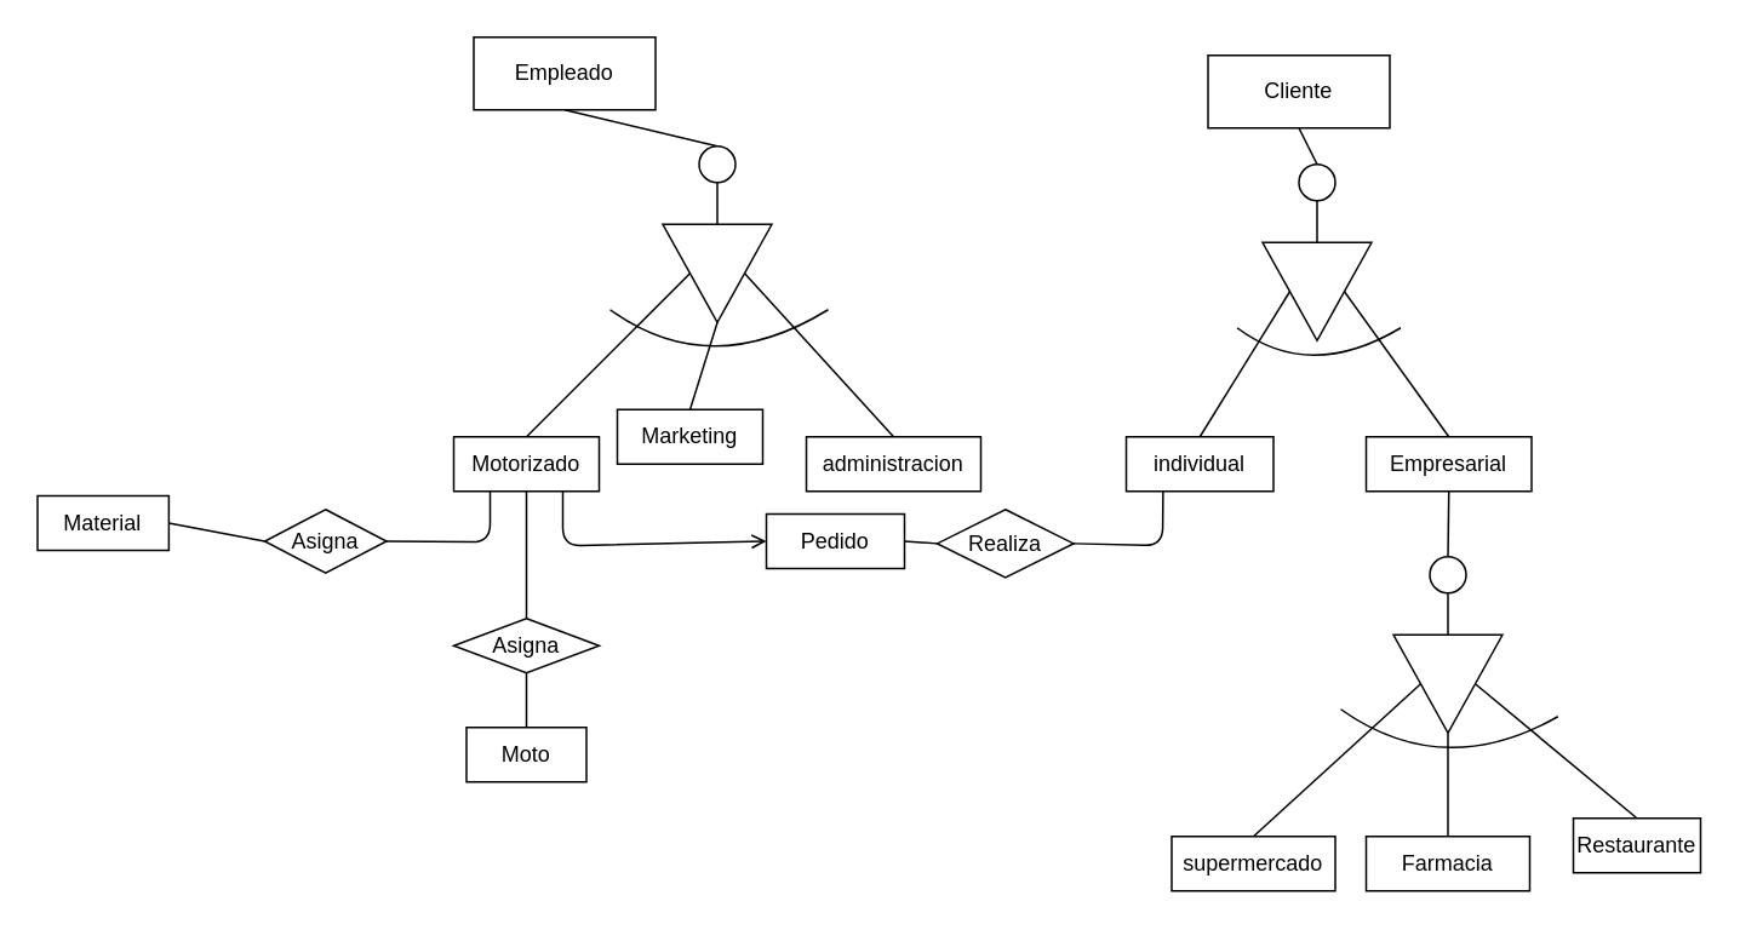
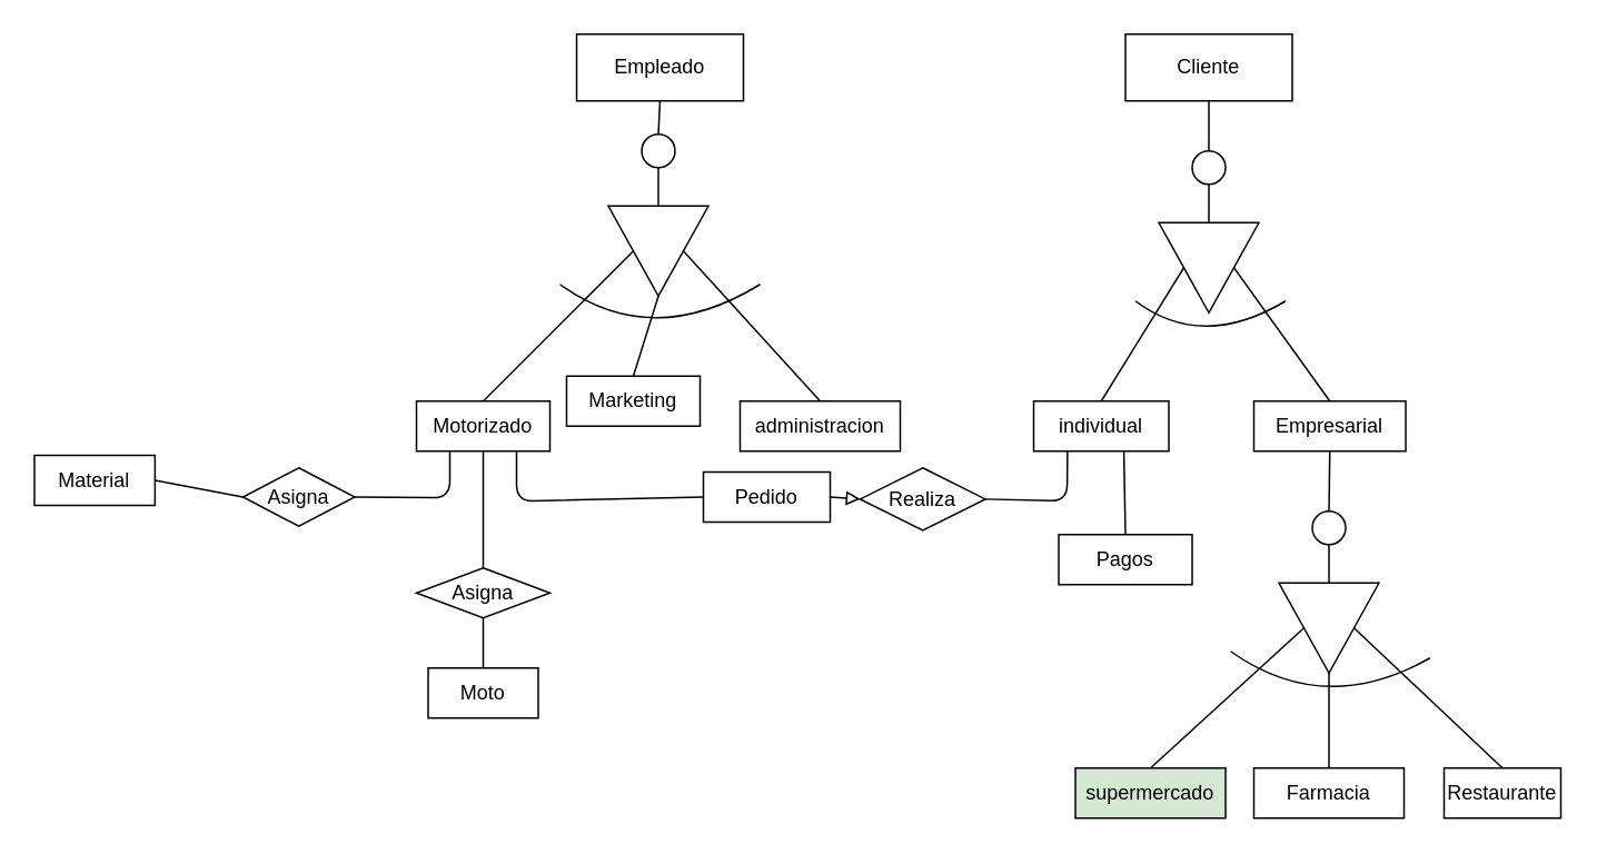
  <mxCell id="0" />
  <mxCell id="1" parent="0" />
- <mxCell id="2" value="Empleado" style="whiteSpace=wrap;html=1;align=center;" parent="1" vertex="1"><mxGeometry x="260" y="20" width="100" height="40" as="geometry" /></mxCell>
+ <mxCell id="2" value="Empleado" style="whiteSpace=wrap;html=1;align=center;" parent="1" vertex="1"><mxGeometry x="345" y="20" width="100" height="40" as="geometry" /></mxCell>
  <mxCell id="3" style="edgeStyle=none;html=1;exitX=0.5;exitY=1;exitDx=0;exitDy=0;entryX=0.5;entryY=0;entryDx=0;entryDy=0;endArrow=none;endFill=0;strokeWidth=1;" parent="1" source="6" target="32" edge="1"><mxGeometry relative="1" as="geometry" /></mxCell>
  <mxCell id="4" style="edgeStyle=none;html=1;exitX=0.25;exitY=1;exitDx=0;exitDy=0;entryX=1;entryY=0.5;entryDx=0;entryDy=0;endArrow=none;endFill=0;" parent="1" source="6" target="37" edge="1"><mxGeometry relative="1" as="geometry"><Array as="points"><mxPoint x="269" y="298" /></Array></mxGeometry></mxCell>
- <mxCell id="5" style="html=1;exitX=0.75;exitY=1;exitDx=0;exitDy=0;entryX=0;entryY=0.5;entryDx=0;entryDy=0;endArrow=open;endFill=0;" parent="1" source="6" target="35" edge="1"><mxGeometry relative="1" as="geometry"><Array as="points"><mxPoint x="309" y="300" /></Array></mxGeometry></mxCell>
+ <mxCell id="5" style="html=1;exitX=0.75;exitY=1;exitDx=0;exitDy=0;entryX=0;entryY=0.5;entryDx=0;entryDy=0;endArrow=none;endFill=0;" parent="1" source="6" target="35" edge="1"><mxGeometry relative="1" as="geometry"><Array as="points"><mxPoint x="309" y="300" /></Array></mxGeometry></mxCell>
  <mxCell id="6" value="Motorizado" style="whiteSpace=wrap;html=1;align=center;" parent="1" vertex="1"><mxGeometry x="249" y="240" width="80" height="30" as="geometry" /></mxCell>
  <mxCell id="7" value="Empresarial" style="whiteSpace=wrap;html=1;align=center;" parent="1" vertex="1"><mxGeometry x="751" y="240" width="91" height="30" as="geometry" /></mxCell>
  <mxCell id="8" value="Marketing" style="whiteSpace=wrap;html=1;align=center;" parent="1" vertex="1"><mxGeometry x="339" y="225" width="80" height="30" as="geometry" /></mxCell>
  <mxCell id="9" value="administracion" style="whiteSpace=wrap;html=1;align=center;" parent="1" vertex="1"><mxGeometry x="443" y="240" width="96" height="30" as="geometry" /></mxCell>
  <mxCell id="10" value="Material" style="whiteSpace=wrap;html=1;align=center;" parent="1" vertex="1"><mxGeometry x="20" y="272.5" width="72.25" height="30" as="geometry" /></mxCell>
- <mxCell id="11" value="Cliente" style="whiteSpace=wrap;html=1;align=center;" parent="1" vertex="1"><mxGeometry x="664" y="30" width="100" height="40" as="geometry" /></mxCell>
+ <mxCell id="11" value="Cliente" style="whiteSpace=wrap;html=1;align=center;" parent="1" vertex="1"><mxGeometry x="674" y="20" width="100" height="40" as="geometry" /></mxCell>
  <mxCell id="12" style="edgeStyle=none;html=1;exitX=0;exitY=0.5;exitDx=0;exitDy=0;entryX=0.5;entryY=1;entryDx=0;entryDy=0;endArrow=none;endFill=0;" parent="1" source="16" target="18" edge="1"><mxGeometry relative="1" as="geometry" /></mxCell>
  <mxCell id="13" style="edgeStyle=none;html=1;exitX=0.5;exitY=1;exitDx=0;exitDy=0;endArrow=none;endFill=0;entryX=0.5;entryY=0;entryDx=0;entryDy=0;" parent="1" source="16" target="6" edge="1"><mxGeometry relative="1" as="geometry"><mxPoint x="350" y="210" as="targetPoint" /></mxGeometry></mxCell>
  <mxCell id="14" style="edgeStyle=none;html=1;exitX=0.5;exitY=0;exitDx=0;exitDy=0;endArrow=none;endFill=0;entryX=0.5;entryY=0;entryDx=0;entryDy=0;" parent="1" source="16" target="9" edge="1"><mxGeometry relative="1" as="geometry"><mxPoint x="440" y="210" as="targetPoint" /></mxGeometry></mxCell>
  <mxCell id="15" style="edgeStyle=none;html=1;exitX=1;exitY=0.5;exitDx=0;exitDy=0;endArrow=none;endFill=0;entryX=0.5;entryY=0;entryDx=0;entryDy=0;" parent="1" source="16" target="8" edge="1"><mxGeometry relative="1" as="geometry"><mxPoint x="394" y="220" as="targetPoint" /></mxGeometry></mxCell>
  <mxCell id="16" value="" style="triangle;whiteSpace=wrap;html=1;rotation=90;" parent="1" vertex="1"><mxGeometry x="367" y="120" width="54" height="60" as="geometry" /></mxCell>
  <mxCell id="17" style="edgeStyle=none;html=1;exitX=0.5;exitY=0;exitDx=0;exitDy=0;endArrow=none;endFill=0;entryX=0.5;entryY=1;entryDx=0;entryDy=0;" parent="1" source="18" target="2" edge="1"><mxGeometry relative="1" as="geometry"><mxPoint x="394" y="70" as="targetPoint" /></mxGeometry></mxCell>
  <mxCell id="18" value="" style="ellipse;whiteSpace=wrap;html=1;aspect=fixed;" parent="1" vertex="1"><mxGeometry x="384" y="80" width="20" height="20" as="geometry" /></mxCell>
  <mxCell id="19" value="" style="endArrow=none;html=1;rounded=0;curved=1;" parent="1" edge="1"><mxGeometry width="50" height="50" relative="1" as="geometry"><mxPoint x="335" y="170" as="sourcePoint" /><mxPoint x="455" y="170" as="targetPoint" /><Array as="points"><mxPoint x="390" y="210" /></Array></mxGeometry></mxCell>
  <mxCell id="20" style="edgeStyle=none;html=1;exitX=0;exitY=0.5;exitDx=0;exitDy=0;entryX=0.5;entryY=1;entryDx=0;entryDy=0;endArrow=none;endFill=0;" parent="1" source="23" target="25" edge="1"><mxGeometry relative="1" as="geometry" /></mxCell>
  <mxCell id="21" style="edgeStyle=none;html=1;exitX=0.5;exitY=0;exitDx=0;exitDy=0;endArrow=none;endFill=0;entryX=0.5;entryY=0;entryDx=0;entryDy=0;" parent="1" source="23" target="7" edge="1"><mxGeometry relative="1" as="geometry"><mxPoint x="680" y="220" as="targetPoint" /></mxGeometry></mxCell>
  <mxCell id="22" style="edgeStyle=none;html=1;exitX=0.5;exitY=1;exitDx=0;exitDy=0;endArrow=none;endFill=0;entryX=0.5;entryY=0;entryDx=0;entryDy=0;" parent="1" source="23" target="28" edge="1"><mxGeometry relative="1" as="geometry"><mxPoint x="770" y="220" as="targetPoint" /></mxGeometry></mxCell>
  <mxCell id="23" value="" style="triangle;whiteSpace=wrap;html=1;rotation=90;" parent="1" vertex="1"><mxGeometry x="697" y="130" width="54" height="60" as="geometry" /></mxCell>
  <mxCell id="24" style="edgeStyle=none;html=1;exitX=0.5;exitY=0;exitDx=0;exitDy=0;endArrow=none;endFill=0;entryX=0.5;entryY=1;entryDx=0;entryDy=0;" parent="1" source="25" target="11" edge="1"><mxGeometry relative="1" as="geometry"><mxPoint x="724" y="60" as="targetPoint" /></mxGeometry></mxCell>
  <mxCell id="25" value="" style="ellipse;whiteSpace=wrap;html=1;aspect=fixed;" parent="1" vertex="1"><mxGeometry x="714" y="90" width="20" height="20" as="geometry" /></mxCell>
  <mxCell id="26" value="" style="endArrow=none;html=1;rounded=0;curved=1;" parent="1" edge="1"><mxGeometry width="50" height="50" relative="1" as="geometry"><mxPoint x="680" y="180" as="sourcePoint" /><mxPoint x="770" y="180" as="targetPoint" /><Array as="points"><mxPoint x="720" y="210" /></Array></mxGeometry></mxCell>
+ <mxCell id="27" style="edgeStyle=none;html=1;exitX=0.667;exitY=0.967;exitDx=0;exitDy=0;entryX=0.5;entryY=0;entryDx=0;entryDy=0;endArrow=none;endFill=0;exitPerimeter=0;" parent="1" source="28" target="33" edge="1"><mxGeometry relative="1" as="geometry" /></mxCell>
  <mxCell id="28" value="individual" style="whiteSpace=wrap;html=1;align=center;" parent="1" vertex="1"><mxGeometry x="619" y="240" width="81" height="30" as="geometry" /></mxCell>
  <mxCell id="29" style="edgeStyle=none;html=1;exitX=0.5;exitY=0;exitDx=0;exitDy=0;entryX=0.5;entryY=1;entryDx=0;entryDy=0;endArrow=none;endFill=0;" parent="1" source="30" target="32" edge="1"><mxGeometry relative="1" as="geometry" /></mxCell>
  <mxCell id="30" value="Moto" style="whiteSpace=wrap;html=1;align=center;" parent="1" vertex="1"><mxGeometry x="256" y="400" width="66" height="30" as="geometry" /></mxCell>
- <mxCell id="31" value="Restaurante" style="whiteSpace=wrap;html=1;align=center;" parent="1" vertex="1"><mxGeometry x="865" y="450" width="70" height="30" as="geometry" /></mxCell>
+ <mxCell id="31" value="Restaurante" style="whiteSpace=wrap;html=1;align=center;" parent="1" vertex="1"><mxGeometry x="865" y="460" width="70" height="30" as="geometry" /></mxCell>
  <mxCell id="32" value="Asigna" style="shape=rhombus;perimeter=rhombusPerimeter;whiteSpace=wrap;html=1;align=center;" parent="1" vertex="1"><mxGeometry x="249" y="340" width="80" height="30" as="geometry" /></mxCell>
+ <mxCell id="33" value="Pagos" style="whiteSpace=wrap;html=1;align=center;" parent="1" vertex="1"><mxGeometry x="634" y="320" width="80" height="30" as="geometry" /></mxCell>
  <mxCell id="34" style="edgeStyle=none;html=1;exitX=1;exitY=0.5;exitDx=0;exitDy=0;entryX=0.25;entryY=1;entryDx=0;entryDy=0;endArrow=none;endFill=0;" parent="1" source="40" target="28" edge="1"><mxGeometry relative="1" as="geometry"><Array as="points"><mxPoint x="639" y="300" /></Array></mxGeometry></mxCell>
  <mxCell id="35" value="Pedido" style="whiteSpace=wrap;html=1;align=center;" parent="1" vertex="1"><mxGeometry x="421" y="282.5" width="76" height="30" as="geometry" /></mxCell>
  <mxCell id="36" style="edgeStyle=none;html=1;exitX=0;exitY=0.5;exitDx=0;exitDy=0;entryX=1;entryY=0.5;entryDx=0;entryDy=0;endArrow=none;endFill=0;" parent="1" source="37" target="10" edge="1"><mxGeometry relative="1" as="geometry" /></mxCell>
  <mxCell id="37" value="Asigna" style="shape=rhombus;perimeter=rhombusPerimeter;whiteSpace=wrap;html=1;align=center;" parent="1" vertex="1"><mxGeometry x="145" y="280" width="67" height="35" as="geometry" /></mxCell>
  <mxCell id="38" value="Farmacia" style="whiteSpace=wrap;html=1;align=center;" parent="1" vertex="1"><mxGeometry x="751" y="460" width="90" height="30" as="geometry" /></mxCell>
- <mxCell id="39" value="" style="edgeStyle=none;html=1;exitX=1;exitY=0.5;exitDx=0;exitDy=0;entryX=0;entryY=0.5;entryDx=0;entryDy=0;endArrow=none;endFill=0;" edge="1" parent="1" source="35" target="40"><mxGeometry relative="1" as="geometry"><Array as="points" /><mxPoint x="497" y="298" as="sourcePoint" /><mxPoint x="639" y="270" as="targetPoint" /></mxGeometry></mxCell>
+ <mxCell id="39" value="" style="edgeStyle=none;html=1;exitX=1;exitY=0.5;exitDx=0;exitDy=0;entryX=0;entryY=0.5;entryDx=0;entryDy=0;endArrow=block;endFill=0;" edge="1" parent="1" source="35" target="40"><mxGeometry relative="1" as="geometry"><Array as="points" /><mxPoint x="497" y="298" as="sourcePoint" /><mxPoint x="639" y="270" as="targetPoint" /></mxGeometry></mxCell>
  <mxCell id="40" value="Realiza" style="shape=rhombus;perimeter=rhombusPerimeter;whiteSpace=wrap;html=1;align=center;" vertex="1" parent="1"><mxGeometry x="515" y="280" width="75" height="37.5" as="geometry" /></mxCell>
  <mxCell id="41" style="edgeStyle=none;html=1;exitX=0;exitY=0.5;exitDx=0;exitDy=0;entryX=0.5;entryY=1;entryDx=0;entryDy=0;endArrow=none;endFill=0;" edge="1" source="45" target="47" parent="1"><mxGeometry relative="1" as="geometry" /></mxCell>
  <mxCell id="42" style="edgeStyle=none;html=1;exitX=0.5;exitY=1;exitDx=0;exitDy=0;endArrow=none;endFill=0;entryX=0.5;entryY=0;entryDx=0;entryDy=0;" edge="1" source="45" parent="1" target="49"><mxGeometry relative="1" as="geometry"><mxPoint x="752" y="436" as="targetPoint" /></mxGeometry></mxCell>
  <mxCell id="43" style="edgeStyle=none;html=1;exitX=0.5;exitY=0;exitDx=0;exitDy=0;endArrow=none;endFill=0;entryX=0.5;entryY=0;entryDx=0;entryDy=0;" edge="1" source="45" parent="1" target="31"><mxGeometry relative="1" as="geometry"><mxPoint x="842" y="436" as="targetPoint" /></mxGeometry></mxCell>
  <mxCell id="44" style="edgeStyle=none;html=1;exitX=1;exitY=0.5;exitDx=0;exitDy=0;endArrow=none;endFill=0;entryX=0.5;entryY=0;entryDx=0;entryDy=0;" edge="1" source="45" parent="1" target="38"><mxGeometry relative="1" as="geometry"><mxPoint x="796" y="446" as="targetPoint" /></mxGeometry></mxCell>
  <mxCell id="45" value="" style="triangle;whiteSpace=wrap;html=1;rotation=90;" vertex="1" parent="1"><mxGeometry x="769" y="346" width="54" height="60" as="geometry" /></mxCell>
  <mxCell id="46" style="edgeStyle=none;html=1;exitX=0.5;exitY=0;exitDx=0;exitDy=0;endArrow=none;endFill=0;entryX=0.5;entryY=1;entryDx=0;entryDy=0;" edge="1" source="47" parent="1" target="7"><mxGeometry relative="1" as="geometry"><mxPoint x="799" y="282.5" as="targetPoint" /></mxGeometry></mxCell>
  <mxCell id="47" value="" style="ellipse;whiteSpace=wrap;html=1;aspect=fixed;" vertex="1" parent="1"><mxGeometry x="786" y="306" width="20" height="20" as="geometry" /></mxCell>
  <mxCell id="48" value="" style="endArrow=none;html=1;rounded=0;curved=1;" edge="1" parent="1"><mxGeometry width="50" height="50" relative="1" as="geometry"><mxPoint x="737" y="390" as="sourcePoint" /><mxPoint x="856.5" y="394" as="targetPoint" /><Array as="points"><mxPoint x="793.5" y="430" /></Array></mxGeometry></mxCell>
- <mxCell id="49" value="supermercado" style="whiteSpace=wrap;html=1;align=center;" vertex="1" parent="1"><mxGeometry x="644" y="460" width="90" height="30" as="geometry" /></mxCell>
+ <mxCell id="49" value="supermercado" style="whiteSpace=wrap;html=1;align=center;fillColor=#d5e8d4;" vertex="1" parent="1"><mxGeometry x="644" y="460" width="90" height="30" as="geometry" /></mxCell>
